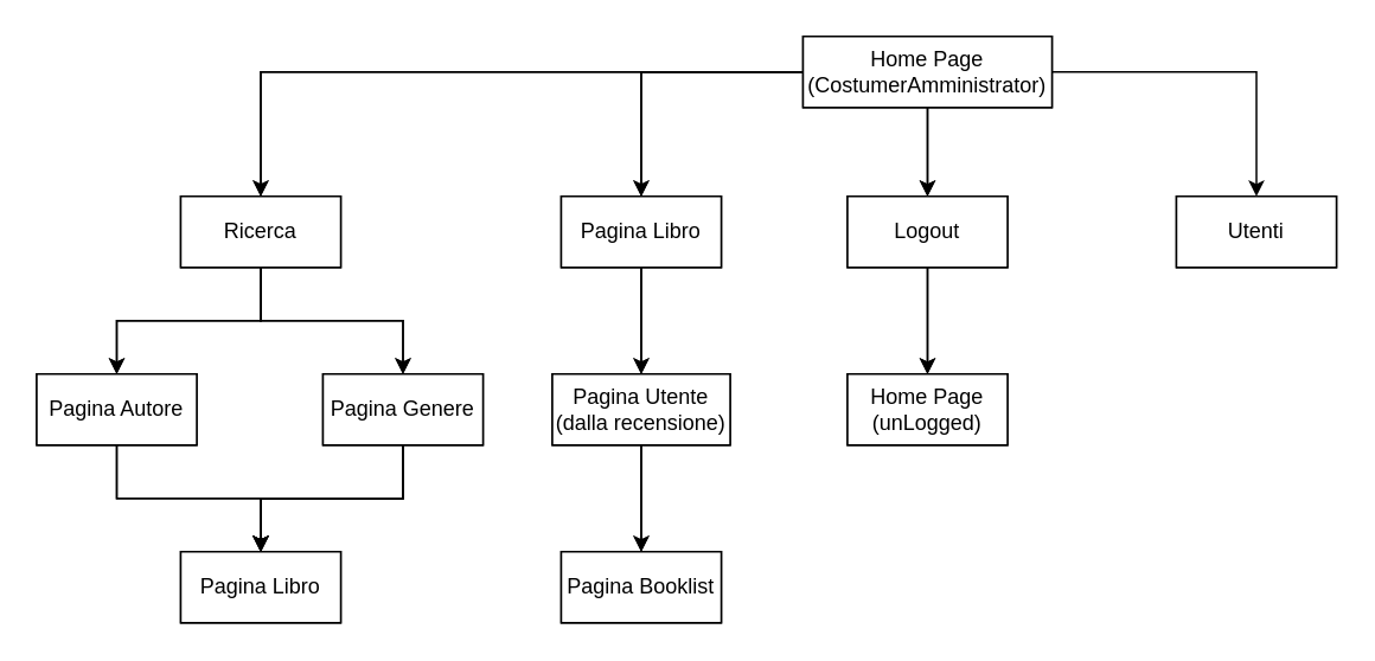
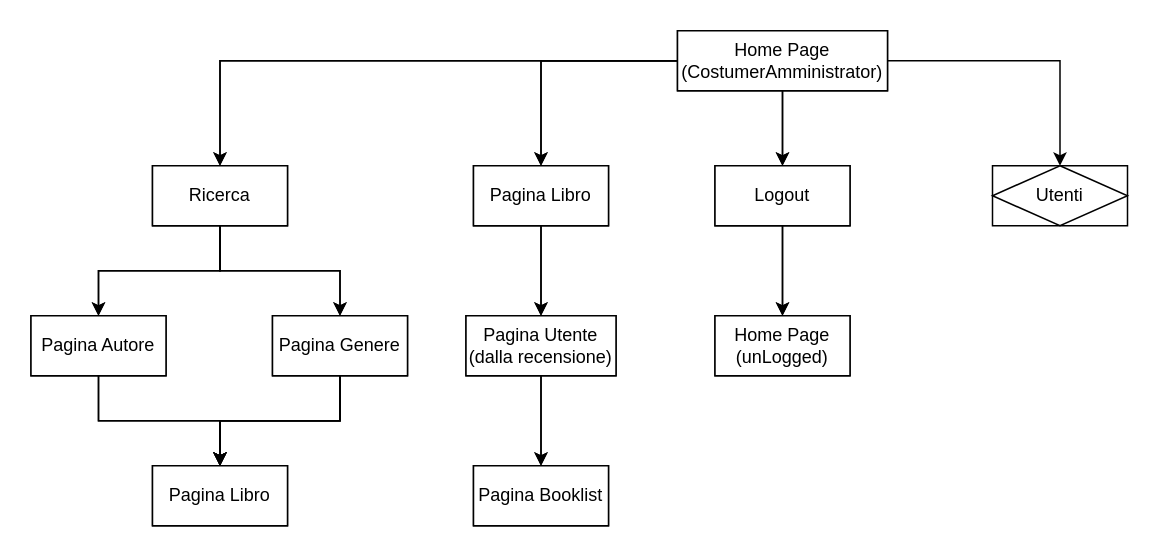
  <mxCell id="0" />
  <mxCell id="1" parent="0" />
  <mxCell id="2" style="edgeStyle=orthogonalEdgeStyle;rounded=0;orthogonalLoop=1;jettySize=auto;html=1;entryX=0.5;entryY=0;entryDx=0;entryDy=0;" edge="1" parent="1" source="5" target="8"><mxGeometry relative="1" as="geometry" /></mxCell>
  <mxCell id="3" style="edgeStyle=orthogonalEdgeStyle;rounded=0;orthogonalLoop=1;jettySize=auto;html=1;" edge="1" parent="1" source="5" target="10"><mxGeometry relative="1" as="geometry" /></mxCell>
  <mxCell id="4" style="edgeStyle=orthogonalEdgeStyle;rounded=0;orthogonalLoop=1;jettySize=auto;html=1;" edge="1" parent="1" source="5" target="14"><mxGeometry relative="1" as="geometry" /></mxCell>
  <mxCell id="5" value="Home Page&lt;br&gt;(CostumerAmministrator)" style="rounded=0;whiteSpace=wrap;html=1;" vertex="1" parent="1"><mxGeometry x="451" y="20" width="140" height="40" as="geometry" /></mxCell>
  <mxCell id="6" style="edgeStyle=orthogonalEdgeStyle;rounded=0;orthogonalLoop=1;jettySize=auto;html=1;entryX=0.5;entryY=0;entryDx=0;entryDy=0;" edge="1" parent="1" source="8" target="17"><mxGeometry relative="1" as="geometry" /></mxCell>
  <mxCell id="7" style="edgeStyle=orthogonalEdgeStyle;rounded=0;orthogonalLoop=1;jettySize=auto;html=1;" edge="1" parent="1" source="8" target="22"><mxGeometry relative="1" as="geometry" /></mxCell>
  <mxCell id="8" value="Ricerca" style="rounded=0;whiteSpace=wrap;html=1;" vertex="1" parent="1"><mxGeometry x="101" y="110" width="90" height="40" as="geometry" /></mxCell>
  <mxCell id="9" style="edgeStyle=orthogonalEdgeStyle;rounded=0;orthogonalLoop=1;jettySize=auto;html=1;" edge="1" parent="1" source="10" target="12"><mxGeometry relative="1" as="geometry" /></mxCell>
  <mxCell id="10" value="Pagina Libro" style="rounded=0;whiteSpace=wrap;html=1;" vertex="1" parent="1"><mxGeometry x="315" y="110" width="90" height="40" as="geometry" /></mxCell>
  <mxCell id="11" style="edgeStyle=orthogonalEdgeStyle;rounded=0;orthogonalLoop=1;jettySize=auto;html=1;entryX=0.5;entryY=0;entryDx=0;entryDy=0;" edge="1" parent="1" source="12" target="20"><mxGeometry relative="1" as="geometry" /></mxCell>
  <mxCell id="12" value="Pagina Utente (dalla recensione)" style="rounded=0;whiteSpace=wrap;html=1;" vertex="1" parent="1"><mxGeometry x="310" y="210" width="100" height="40" as="geometry" /></mxCell>
  <mxCell id="13" style="edgeStyle=orthogonalEdgeStyle;rounded=0;orthogonalLoop=1;jettySize=auto;html=1;entryX=0.5;entryY=0;entryDx=0;entryDy=0;" edge="1" parent="1" source="14" target="21"><mxGeometry relative="1" as="geometry" /></mxCell>
  <mxCell id="14" value="Logout" style="rounded=0;whiteSpace=wrap;html=1;" vertex="1" parent="1"><mxGeometry x="476" y="110" width="90" height="40" as="geometry" /></mxCell>
  <mxCell id="15" style="edgeStyle=orthogonalEdgeStyle;rounded=0;orthogonalLoop=1;jettySize=auto;html=1;" edge="1" parent="1" source="22" target="19"><mxGeometry relative="1" as="geometry" /></mxCell>
  <mxCell id="16" style="edgeStyle=orthogonalEdgeStyle;rounded=0;orthogonalLoop=1;jettySize=auto;html=1;" edge="1" parent="1" source="17" target="19"><mxGeometry relative="1" as="geometry" /></mxCell>
  <mxCell id="17" value="Pagina Autore" style="rounded=0;whiteSpace=wrap;html=1;" vertex="1" parent="1"><mxGeometry x="20" y="210" width="90" height="40" as="geometry" /></mxCell>
  <mxCell id="18" style="edgeStyle=orthogonalEdgeStyle;rounded=0;orthogonalLoop=1;jettySize=auto;html=1;entryX=0.5;entryY=0;entryDx=0;entryDy=0;" edge="1" parent="1" source="22" target="19"><mxGeometry relative="1" as="geometry" /></mxCell>
  <mxCell id="19" value="Pagina Libro" style="rounded=0;whiteSpace=wrap;html=1;" vertex="1" parent="1"><mxGeometry x="101" y="310" width="90" height="40" as="geometry" /></mxCell>
  <mxCell id="20" value="Pagina Booklist" style="rounded=0;whiteSpace=wrap;html=1;" vertex="1" parent="1"><mxGeometry x="315" y="310" width="90" height="40" as="geometry" /></mxCell>
  <mxCell id="21" value="Home Page (unLogged)" style="rounded=0;whiteSpace=wrap;html=1;" vertex="1" parent="1"><mxGeometry x="476" y="210" width="90" height="40" as="geometry" /></mxCell>
  <mxCell id="22" value="Pagina Genere&lt;span style=&quot;color: rgba(0 , 0 , 0 , 0) ; font-family: monospace ; font-size: 0px&quot;&gt;%3CmxGraphModel%3E%3Croot%3E%3CmxCell%20id%3D%220%22%2F%3E%3CmxCell%20id%3D%221%22%20parent%3D%220%22%2F%3E%3CmxCell%20id%3D%222%22%20value%3D%22Contatta%20Admin%22%20style%3D%22rounded%3D0%3BwhiteSpace%3Dwrap%3Bhtml%3D1%3B%22%20vertex%3D%221%22%20parent%3D%221%22%3E%3CmxGeometry%20x%3D%2230%22%20y%3D%22-1060%22%20width%3D%2290%22%20height%3D%2240%22%20as%3D%22geometry%22%2F%3E%3C%2FmxCell%3E%3C%2Froot%3E%3C%2FmxGraphModel%3E&lt;/span&gt;" style="rounded=0;whiteSpace=wrap;html=1;" vertex="1" parent="1"><mxGeometry x="181" y="210" width="90" height="40" as="geometry" /></mxCell>
  <mxCell id="23" value="" style="rounded=0;whiteSpace=wrap;html=1;" vertex="1" parent="1"><mxGeometry x="661" y="110" width="90" height="40" as="geometry" /></mxCell>
  <mxCell id="24" style="edgeStyle=orthogonalEdgeStyle;rounded=0;orthogonalLoop=1;jettySize=auto;html=1;entryX=0.5;entryY=0;entryDx=0;entryDy=0;" edge="1" parent="1" source="28" target="31"><mxGeometry relative="1" as="geometry" /></mxCell>
  <mxCell id="25" style="edgeStyle=orthogonalEdgeStyle;rounded=0;orthogonalLoop=1;jettySize=auto;html=1;" edge="1" parent="1" source="28" target="33"><mxGeometry relative="1" as="geometry" /></mxCell>
  <mxCell id="26" style="edgeStyle=orthogonalEdgeStyle;rounded=0;orthogonalLoop=1;jettySize=auto;html=1;" edge="1" parent="1" source="28" target="37"><mxGeometry relative="1" as="geometry" /></mxCell>
  <mxCell id="27" style="edgeStyle=orthogonalEdgeStyle;rounded=0;orthogonalLoop=1;jettySize=auto;html=1;" edge="1" parent="1" source="28" target="46"><mxGeometry relative="1" as="geometry" /></mxCell>
  <mxCell id="28" value="Home Page&lt;br&gt;(CostumerAmministrator)" style="rounded=0;whiteSpace=wrap;html=1;" vertex="1" parent="1"><mxGeometry x="451" y="20" width="140" height="40" as="geometry" /></mxCell>
  <mxCell id="29" style="edgeStyle=orthogonalEdgeStyle;rounded=0;orthogonalLoop=1;jettySize=auto;html=1;entryX=0.5;entryY=0;entryDx=0;entryDy=0;" edge="1" parent="1" source="31" target="40"><mxGeometry relative="1" as="geometry" /></mxCell>
  <mxCell id="30" style="edgeStyle=orthogonalEdgeStyle;rounded=0;orthogonalLoop=1;jettySize=auto;html=1;" edge="1" parent="1" source="31" target="45"><mxGeometry relative="1" as="geometry" /></mxCell>
  <mxCell id="31" value="Ricerca" style="rounded=0;whiteSpace=wrap;html=1;" vertex="1" parent="1"><mxGeometry x="101" y="110" width="90" height="40" as="geometry" /></mxCell>
  <mxCell id="32" style="edgeStyle=orthogonalEdgeStyle;rounded=0;orthogonalLoop=1;jettySize=auto;html=1;" edge="1" parent="1" source="33" target="35"><mxGeometry relative="1" as="geometry" /></mxCell>
  <mxCell id="33" value="Pagina Libro" style="rounded=0;whiteSpace=wrap;html=1;" vertex="1" parent="1"><mxGeometry x="315" y="110" width="90" height="40" as="geometry" /></mxCell>
  <mxCell id="34" style="edgeStyle=orthogonalEdgeStyle;rounded=0;orthogonalLoop=1;jettySize=auto;html=1;entryX=0.5;entryY=0;entryDx=0;entryDy=0;" edge="1" parent="1" source="35" target="43"><mxGeometry relative="1" as="geometry" /></mxCell>
  <mxCell id="35" value="Pagina Utente (dalla recensione)" style="rounded=0;whiteSpace=wrap;html=1;" vertex="1" parent="1"><mxGeometry x="310" y="210" width="100" height="40" as="geometry" /></mxCell>
  <mxCell id="36" style="edgeStyle=orthogonalEdgeStyle;rounded=0;orthogonalLoop=1;jettySize=auto;html=1;entryX=0.5;entryY=0;entryDx=0;entryDy=0;" edge="1" parent="1" source="37" target="44"><mxGeometry relative="1" as="geometry" /></mxCell>
  <mxCell id="37" value="Logout" style="rounded=0;whiteSpace=wrap;html=1;" vertex="1" parent="1"><mxGeometry x="476" y="110" width="90" height="40" as="geometry" /></mxCell>
  <mxCell id="38" style="edgeStyle=orthogonalEdgeStyle;rounded=0;orthogonalLoop=1;jettySize=auto;html=1;" edge="1" parent="1" source="45" target="42"><mxGeometry relative="1" as="geometry" /></mxCell>
  <mxCell id="39" style="edgeStyle=orthogonalEdgeStyle;rounded=0;orthogonalLoop=1;jettySize=auto;html=1;" edge="1" parent="1" source="40" target="42"><mxGeometry relative="1" as="geometry" /></mxCell>
  <mxCell id="40" value="Pagina Autore" style="rounded=0;whiteSpace=wrap;html=1;" vertex="1" parent="1"><mxGeometry x="20" y="210" width="90" height="40" as="geometry" /></mxCell>
  <mxCell id="41" style="edgeStyle=orthogonalEdgeStyle;rounded=0;orthogonalLoop=1;jettySize=auto;html=1;entryX=0.5;entryY=0;entryDx=0;entryDy=0;" edge="1" parent="1" source="45" target="42"><mxGeometry relative="1" as="geometry" /></mxCell>
  <mxCell id="42" value="Pagina Libro" style="rounded=0;whiteSpace=wrap;html=1;" vertex="1" parent="1"><mxGeometry x="101" y="310" width="90" height="40" as="geometry" /></mxCell>
  <mxCell id="43" value="Pagina Booklist" style="rounded=0;whiteSpace=wrap;html=1;" vertex="1" parent="1"><mxGeometry x="315" y="310" width="90" height="40" as="geometry" /></mxCell>
  <mxCell id="44" value="Home Page (unLogged)" style="rounded=0;whiteSpace=wrap;html=1;" vertex="1" parent="1"><mxGeometry x="476" y="210" width="90" height="40" as="geometry" /></mxCell>
  <mxCell id="45" value="Pagina Genere&lt;span style=&quot;color: rgba(0 , 0 , 0 , 0) ; font-family: monospace ; font-size: 0px&quot;&gt;%3CmxGraphModel%3E%3Croot%3E%3CmxCell%20id%3D%220%22%2F%3E%3CmxCell%20id%3D%221%22%20parent%3D%220%22%2F%3E%3CmxCell%20id%3D%222%22%20value%3D%22Contatta%20Admin%22%20style%3D%22rounded%3D0%3BwhiteSpace%3Dwrap%3Bhtml%3D1%3B%22%20vertex%3D%221%22%20parent%3D%221%22%3E%3CmxGeometry%20x%3D%2230%22%20y%3D%22-1060%22%20width%3D%2290%22%20height%3D%2240%22%20as%3D%22geometry%22%2F%3E%3C%2FmxCell%3E%3C%2Froot%3E%3C%2FmxGraphModel%3E&lt;/span&gt;" style="rounded=0;whiteSpace=wrap;html=1;" vertex="1" parent="1"><mxGeometry x="181" y="210" width="90" height="40" as="geometry" /></mxCell>
- <mxCell id="46" value="Utenti" style="rounded=0;whiteSpace=wrap;html=1;" vertex="1" parent="1"><mxGeometry x="661" y="110" width="90" height="40" as="geometry" /></mxCell>
+ <mxCell id="46" value="Utenti" style="rhombus;whiteSpace=wrap;html=1;" vertex="1" parent="1"><mxGeometry x="661" y="110" width="90" height="40" as="geometry" /></mxCell>
